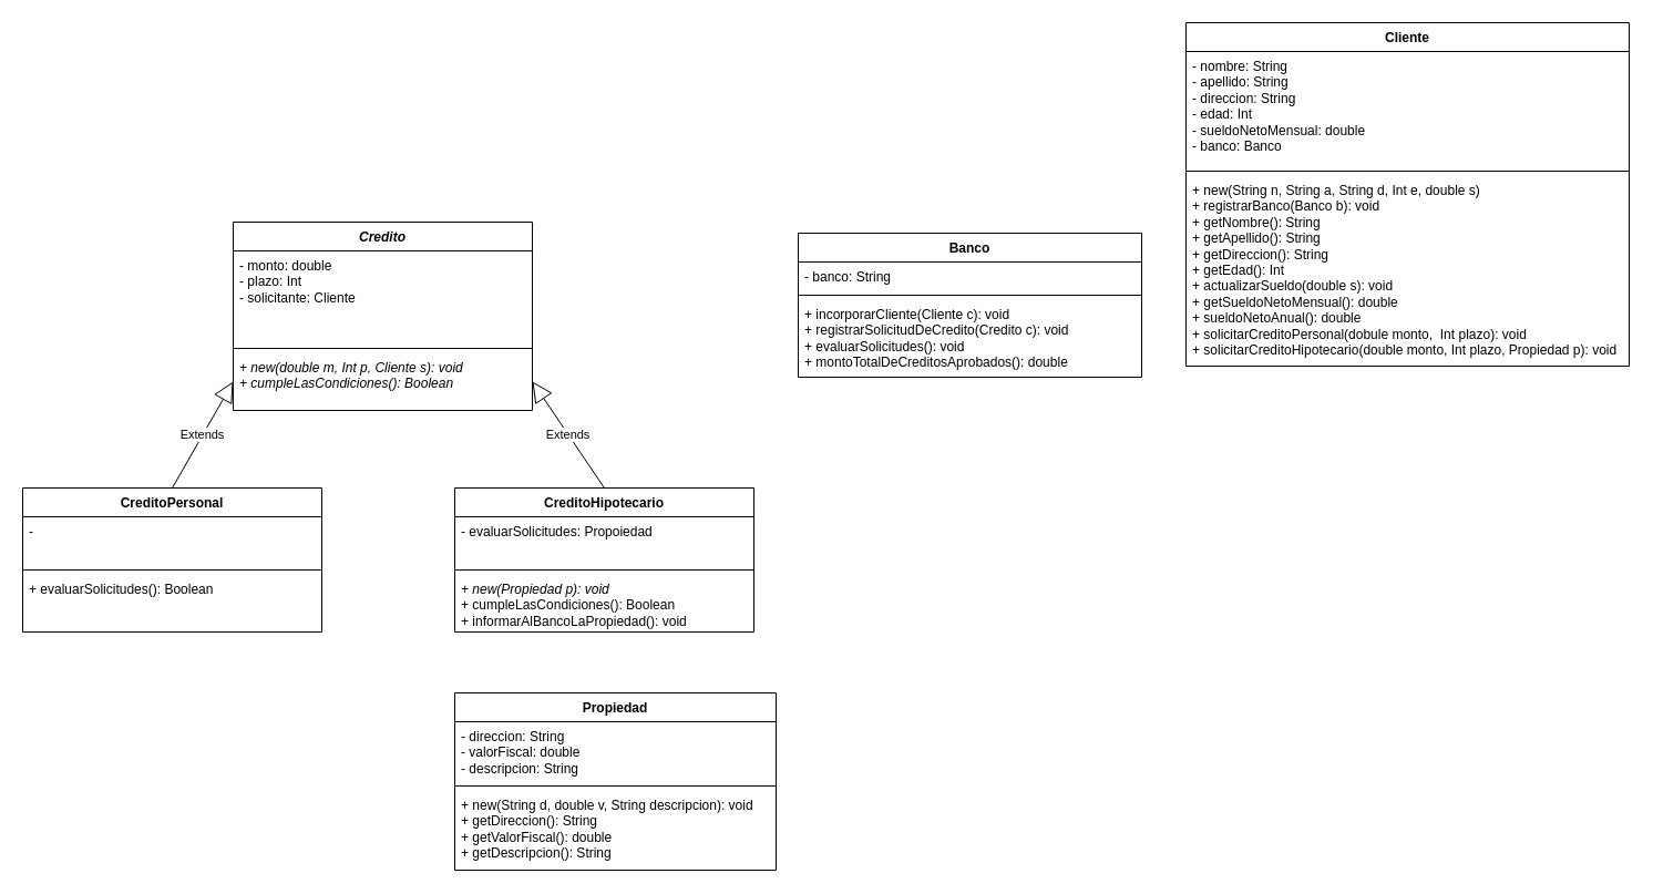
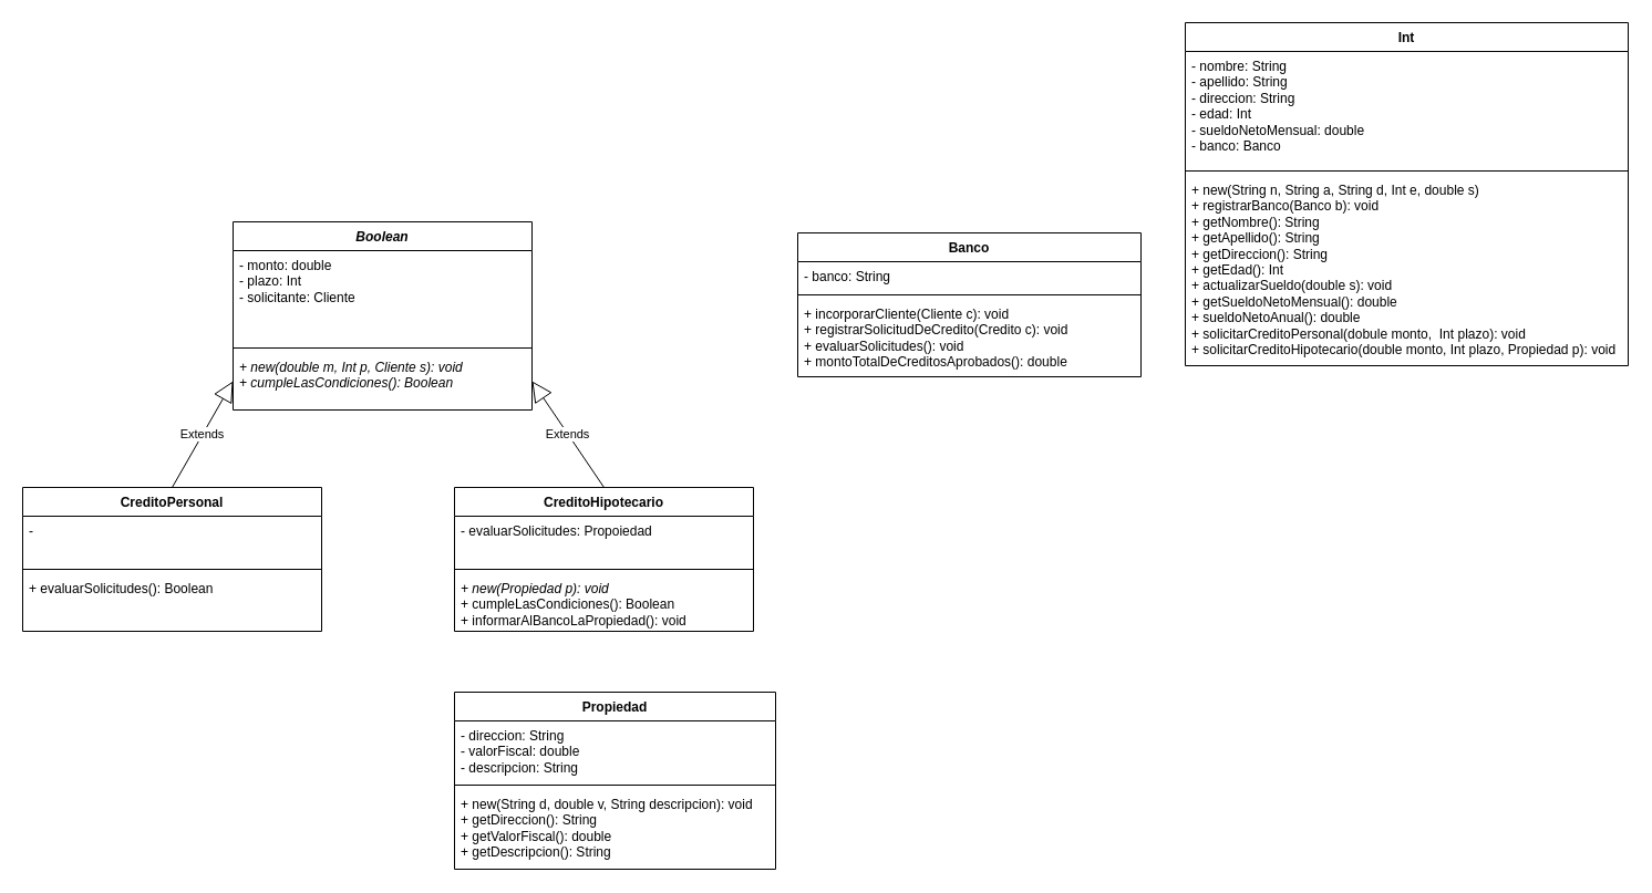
  <mxCell id="0" />
  <mxCell id="1" parent="0" />
- <mxCell id="2" value="Cliente" style="swimlane;fontStyle=1;align=center;verticalAlign=top;childLayout=stackLayout;horizontal=1;startSize=26;horizontalStack=0;resizeParent=1;resizeParentMax=0;resizeLast=0;collapsible=1;marginBottom=0;whiteSpace=wrap;html=1;" parent="1" vertex="1"><mxGeometry x="1070" y="20" width="400" height="310" as="geometry" /></mxCell>
+ <mxCell id="2" value="Int" style="swimlane;fontStyle=1;align=center;verticalAlign=top;childLayout=stackLayout;horizontal=1;startSize=26;horizontalStack=0;resizeParent=1;resizeParentMax=0;resizeLast=0;collapsible=1;marginBottom=0;whiteSpace=wrap;html=1;" parent="1" vertex="1"><mxGeometry x="1070" y="20" width="400" height="310" as="geometry" /></mxCell>
  <mxCell id="3" value="- nombre: String&lt;div&gt;- apellido: String&lt;/div&gt;&lt;div&gt;- direccion: String&lt;/div&gt;&lt;div&gt;- edad: Int&lt;/div&gt;&lt;div&gt;- sueldoNetoMensual: double&lt;/div&gt;&lt;div&gt;- banco: Banco&lt;/div&gt;" style="text;strokeColor=none;fillColor=none;align=left;verticalAlign=top;spacingLeft=4;spacingRight=4;overflow=hidden;rotatable=0;points=[[0,0.5],[1,0.5]];portConstraint=eastwest;whiteSpace=wrap;html=1;" parent="2" vertex="1"><mxGeometry y="26" width="400" height="104" as="geometry" /></mxCell>
  <mxCell id="4" value="" style="line;strokeWidth=1;fillColor=none;align=left;verticalAlign=middle;spacingTop=-1;spacingLeft=3;spacingRight=3;rotatable=0;labelPosition=right;points=[];portConstraint=eastwest;strokeColor=inherit;" parent="2" vertex="1"><mxGeometry y="130" width="400" height="8" as="geometry" /></mxCell>
  <mxCell id="5" value="&lt;div&gt;+ new(String n, String a, String d, Int e, double s)&lt;/div&gt;&lt;div&gt;+ registrarBanco(&lt;span style=&quot;background-color: initial;&quot;&gt;Banco b&lt;/span&gt;&lt;span style=&quot;background-color: initial;&quot;&gt;): void&lt;/span&gt;&lt;/div&gt;+ getNombre(): String&lt;div&gt;+ getApellido(): String&lt;div&gt;&lt;span style=&quot;background-color: initial;&quot;&gt;+ getDireccion(): String&lt;/span&gt;&lt;/div&gt;&lt;div&gt;+ getEdad(): Int&lt;/div&gt;&lt;div&gt;+ actualizarSueldo(double s): void&lt;/div&gt;&lt;div&gt;+ getSueldoNetoMensual(): double&lt;/div&gt;&lt;div&gt;+ sueldoNetoAnual(): double&lt;/div&gt;&lt;div&gt;+ solicitarCreditoPersonal(dobule monto,&amp;nbsp; Int plazo): void&lt;/div&gt;&lt;div&gt;+ solicitarCreditoHipotecario(double monto, Int plazo, Propiedad p): void&lt;/div&gt;&lt;div&gt;&lt;br&gt;&lt;/div&gt;&lt;div&gt;&lt;div&gt;&lt;br&gt;&lt;/div&gt;&lt;/div&gt;&lt;/div&gt;" style="text;strokeColor=none;fillColor=none;align=left;verticalAlign=top;spacingLeft=4;spacingRight=4;overflow=hidden;rotatable=0;points=[[0,0.5],[1,0.5]];portConstraint=eastwest;whiteSpace=wrap;html=1;" parent="2" vertex="1"><mxGeometry y="138" width="400" height="172" as="geometry" /></mxCell>
- <mxCell id="6" value="&lt;i&gt;Credito&lt;/i&gt;" style="swimlane;fontStyle=1;align=center;verticalAlign=top;childLayout=stackLayout;horizontal=1;startSize=26;horizontalStack=0;resizeParent=1;resizeParentMax=0;resizeLast=0;collapsible=1;marginBottom=0;whiteSpace=wrap;html=1;" parent="1" vertex="1"><mxGeometry x="210" y="200" width="270" height="170" as="geometry" /></mxCell>
+ <mxCell id="6" value="&lt;i&gt;Boolean&lt;/i&gt;" style="swimlane;fontStyle=1;align=center;verticalAlign=top;childLayout=stackLayout;horizontal=1;startSize=26;horizontalStack=0;resizeParent=1;resizeParentMax=0;resizeLast=0;collapsible=1;marginBottom=0;whiteSpace=wrap;html=1;" parent="1" vertex="1"><mxGeometry x="210" y="200" width="270" height="170" as="geometry" /></mxCell>
  <mxCell id="7" value="- monto: double&lt;div&gt;- plazo: Int&lt;/div&gt;&lt;div&gt;- solicitante: Cliente&lt;/div&gt;" style="text;strokeColor=none;fillColor=none;align=left;verticalAlign=top;spacingLeft=4;spacingRight=4;overflow=hidden;rotatable=0;points=[[0,0.5],[1,0.5]];portConstraint=eastwest;whiteSpace=wrap;html=1;" parent="6" vertex="1"><mxGeometry y="26" width="270" height="84" as="geometry" /></mxCell>
  <mxCell id="8" value="" style="line;strokeWidth=1;fillColor=none;align=left;verticalAlign=middle;spacingTop=-1;spacingLeft=3;spacingRight=3;rotatable=0;labelPosition=right;points=[];portConstraint=eastwest;strokeColor=inherit;" parent="6" vertex="1"><mxGeometry y="110" width="270" height="8" as="geometry" /></mxCell>
  <mxCell id="9" value="&lt;div&gt;&lt;i&gt;+ new(double m, Int p, Cliente s): void&lt;/i&gt;&lt;/div&gt;&lt;i&gt;+ cumpleLasCondiciones(): Boolean&lt;/i&gt;" style="text;strokeColor=none;fillColor=none;align=left;verticalAlign=top;spacingLeft=4;spacingRight=4;overflow=hidden;rotatable=0;points=[[0,0.5],[1,0.5]];portConstraint=eastwest;whiteSpace=wrap;html=1;" parent="6" vertex="1"><mxGeometry y="118" width="270" height="52" as="geometry" /></mxCell>
  <mxCell id="10" value="Banco" style="swimlane;fontStyle=1;align=center;verticalAlign=top;childLayout=stackLayout;horizontal=1;startSize=26;horizontalStack=0;resizeParent=1;resizeParentMax=0;resizeLast=0;collapsible=1;marginBottom=0;whiteSpace=wrap;html=1;" parent="1" vertex="1"><mxGeometry x="720" y="210" width="310" height="130" as="geometry" /></mxCell>
  <mxCell id="11" value="- banco: String" style="text;strokeColor=none;fillColor=none;align=left;verticalAlign=top;spacingLeft=4;spacingRight=4;overflow=hidden;rotatable=0;points=[[0,0.5],[1,0.5]];portConstraint=eastwest;whiteSpace=wrap;html=1;" parent="10" vertex="1"><mxGeometry y="26" width="310" height="26" as="geometry" /></mxCell>
  <mxCell id="12" value="" style="line;strokeWidth=1;fillColor=none;align=left;verticalAlign=middle;spacingTop=-1;spacingLeft=3;spacingRight=3;rotatable=0;labelPosition=right;points=[];portConstraint=eastwest;strokeColor=inherit;" parent="10" vertex="1"><mxGeometry y="52" width="310" height="8" as="geometry" /></mxCell>
  <mxCell id="13" value="+ incorporarCliente(Cliente c): void&lt;div&gt;+ registrarSolicitudDeCredito(Credito c): void&lt;/div&gt;&lt;div&gt;+ evaluarSolicitudes(): void&lt;/div&gt;&lt;div&gt;+ montoTotalDeCreditosAprobados(): double&lt;/div&gt;" style="text;strokeColor=none;fillColor=none;align=left;verticalAlign=top;spacingLeft=4;spacingRight=4;overflow=hidden;rotatable=0;points=[[0,0.5],[1,0.5]];portConstraint=eastwest;whiteSpace=wrap;html=1;" parent="10" vertex="1"><mxGeometry y="60" width="310" height="70" as="geometry" /></mxCell>
  <mxCell id="14" value="CreditoPersonal" style="swimlane;fontStyle=1;align=center;verticalAlign=top;childLayout=stackLayout;horizontal=1;startSize=26;horizontalStack=0;resizeParent=1;resizeParentMax=0;resizeLast=0;collapsible=1;marginBottom=0;whiteSpace=wrap;html=1;" parent="1" vertex="1"><mxGeometry x="20" y="440" width="270" height="130" as="geometry" /></mxCell>
  <mxCell id="15" value="-" style="text;strokeColor=none;fillColor=none;align=left;verticalAlign=top;spacingLeft=4;spacingRight=4;overflow=hidden;rotatable=0;points=[[0,0.5],[1,0.5]];portConstraint=eastwest;whiteSpace=wrap;html=1;" parent="14" vertex="1"><mxGeometry y="26" width="270" height="44" as="geometry" /></mxCell>
  <mxCell id="16" value="" style="line;strokeWidth=1;fillColor=none;align=left;verticalAlign=middle;spacingTop=-1;spacingLeft=3;spacingRight=3;rotatable=0;labelPosition=right;points=[];portConstraint=eastwest;strokeColor=inherit;" parent="14" vertex="1"><mxGeometry y="70" width="270" height="8" as="geometry" /></mxCell>
  <mxCell id="17" value="+ evaluarSolicitudes(): Boolean" style="text;strokeColor=none;fillColor=none;align=left;verticalAlign=top;spacingLeft=4;spacingRight=4;overflow=hidden;rotatable=0;points=[[0,0.5],[1,0.5]];portConstraint=eastwest;whiteSpace=wrap;html=1;" parent="14" vertex="1"><mxGeometry y="78" width="270" height="52" as="geometry" /></mxCell>
  <mxCell id="18" value="CreditoHipotecario" style="swimlane;fontStyle=1;align=center;verticalAlign=top;childLayout=stackLayout;horizontal=1;startSize=26;horizontalStack=0;resizeParent=1;resizeParentMax=0;resizeLast=0;collapsible=1;marginBottom=0;whiteSpace=wrap;html=1;" parent="1" vertex="1"><mxGeometry x="410" y="440" width="270" height="130" as="geometry" /></mxCell>
  <mxCell id="19" value="- evaluarSolicitudes: Propoiedad&amp;nbsp;" style="text;strokeColor=none;fillColor=none;align=left;verticalAlign=top;spacingLeft=4;spacingRight=4;overflow=hidden;rotatable=0;points=[[0,0.5],[1,0.5]];portConstraint=eastwest;whiteSpace=wrap;html=1;" parent="18" vertex="1"><mxGeometry y="26" width="270" height="44" as="geometry" /></mxCell>
  <mxCell id="20" value="" style="line;strokeWidth=1;fillColor=none;align=left;verticalAlign=middle;spacingTop=-1;spacingLeft=3;spacingRight=3;rotatable=0;labelPosition=right;points=[];portConstraint=eastwest;strokeColor=inherit;" parent="18" vertex="1"><mxGeometry y="70" width="270" height="8" as="geometry" /></mxCell>
  <mxCell id="21" value="&lt;div&gt;&lt;i style=&quot;background-color: initial;&quot;&gt;+ new(Propiedad p): void&lt;/i&gt;&lt;/div&gt;&lt;div&gt;&lt;span style=&quot;background-color: initial;&quot;&gt;+ cumpleLasCondiciones(): Boolean&lt;/span&gt;&lt;br&gt;&lt;/div&gt;&lt;div&gt;+ informarAlBancoLaPropiedad(): void&lt;/div&gt;" style="text;strokeColor=none;fillColor=none;align=left;verticalAlign=top;spacingLeft=4;spacingRight=4;overflow=hidden;rotatable=0;points=[[0,0.5],[1,0.5]];portConstraint=eastwest;whiteSpace=wrap;html=1;" parent="18" vertex="1"><mxGeometry y="78" width="270" height="52" as="geometry" /></mxCell>
  <mxCell id="22" value="Extends" style="endArrow=block;endSize=16;endFill=0;html=1;rounded=0;exitX=0.5;exitY=0;exitDx=0;exitDy=0;entryX=0;entryY=0.5;entryDx=0;entryDy=0;" parent="1" source="14" target="9" edge="1"><mxGeometry width="160" relative="1" as="geometry"><mxPoint x="370" y="450" as="sourcePoint" /><mxPoint x="530" y="450" as="targetPoint" /></mxGeometry></mxCell>
  <mxCell id="23" value="Extends" style="endArrow=block;endSize=16;endFill=0;html=1;rounded=0;exitX=0.5;exitY=0;exitDx=0;exitDy=0;entryX=1;entryY=0.5;entryDx=0;entryDy=0;" parent="1" source="18" target="9" edge="1"><mxGeometry width="160" relative="1" as="geometry"><mxPoint x="165" y="450" as="sourcePoint" /><mxPoint x="220" y="354" as="targetPoint" /></mxGeometry></mxCell>
  <mxCell id="24" value="Propiedad" style="swimlane;fontStyle=1;align=center;verticalAlign=top;childLayout=stackLayout;horizontal=1;startSize=26;horizontalStack=0;resizeParent=1;resizeParentMax=0;resizeLast=0;collapsible=1;marginBottom=0;whiteSpace=wrap;html=1;" parent="1" vertex="1"><mxGeometry x="410" y="625" width="290" height="160" as="geometry" /></mxCell>
  <mxCell id="25" value="- direccion: String&lt;div&gt;- valorFiscal: double&lt;/div&gt;&lt;div&gt;- descripcion: String&lt;/div&gt;" style="text;strokeColor=none;fillColor=none;align=left;verticalAlign=top;spacingLeft=4;spacingRight=4;overflow=hidden;rotatable=0;points=[[0,0.5],[1,0.5]];portConstraint=eastwest;whiteSpace=wrap;html=1;" parent="24" vertex="1"><mxGeometry y="26" width="290" height="54" as="geometry" /></mxCell>
  <mxCell id="26" value="" style="line;strokeWidth=1;fillColor=none;align=left;verticalAlign=middle;spacingTop=-1;spacingLeft=3;spacingRight=3;rotatable=0;labelPosition=right;points=[];portConstraint=eastwest;strokeColor=inherit;" parent="24" vertex="1"><mxGeometry y="80" width="290" height="8" as="geometry" /></mxCell>
  <mxCell id="27" value="+ new(String d, double v, String descripcion): void&lt;div&gt;+ getDireccion(): String&lt;/div&gt;&lt;div&gt;+ getValorFiscal(): double&lt;/div&gt;&lt;div&gt;+ getDescripcion(): String&lt;/div&gt;" style="text;strokeColor=none;fillColor=none;align=left;verticalAlign=top;spacingLeft=4;spacingRight=4;overflow=hidden;rotatable=0;points=[[0,0.5],[1,0.5]];portConstraint=eastwest;whiteSpace=wrap;html=1;" parent="24" vertex="1"><mxGeometry y="88" width="290" height="72" as="geometry" /></mxCell>
